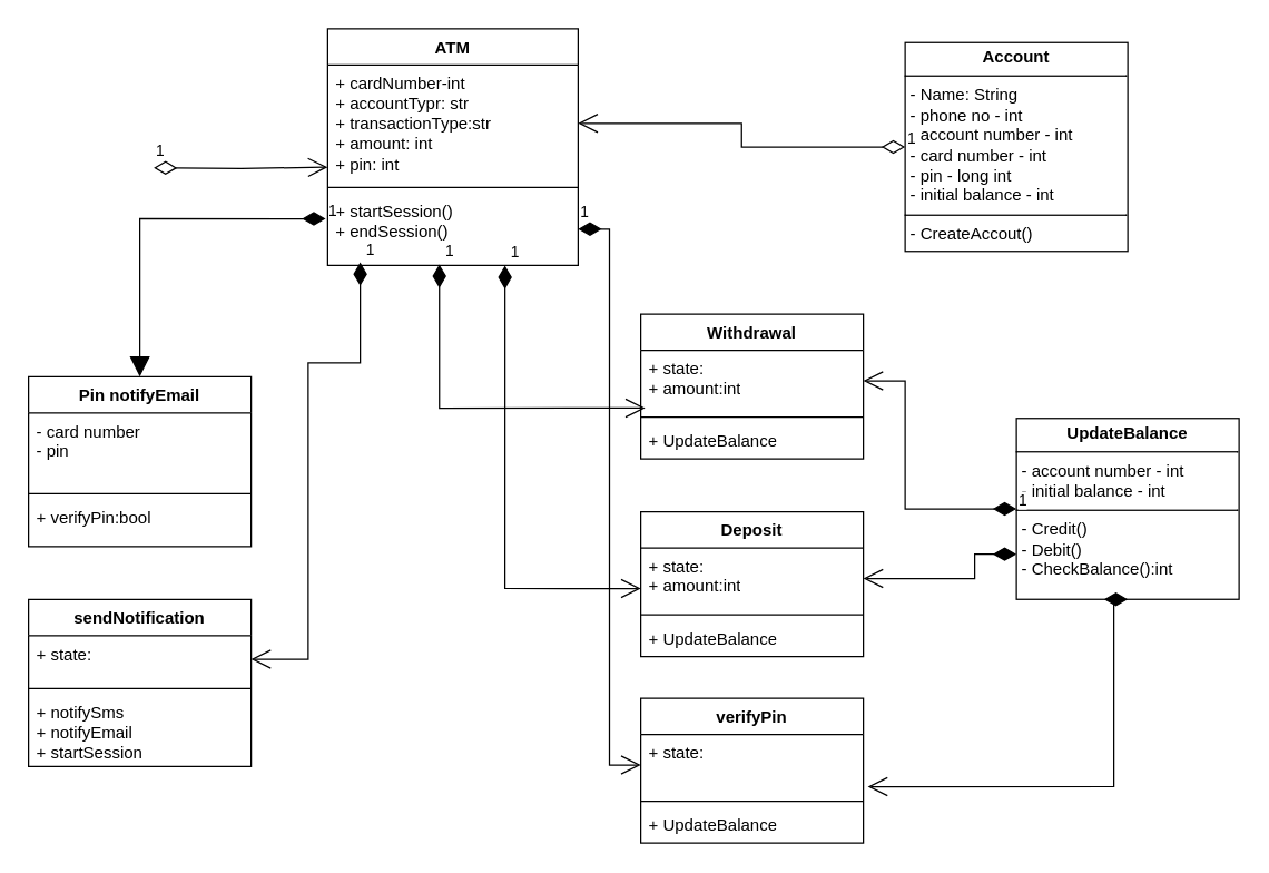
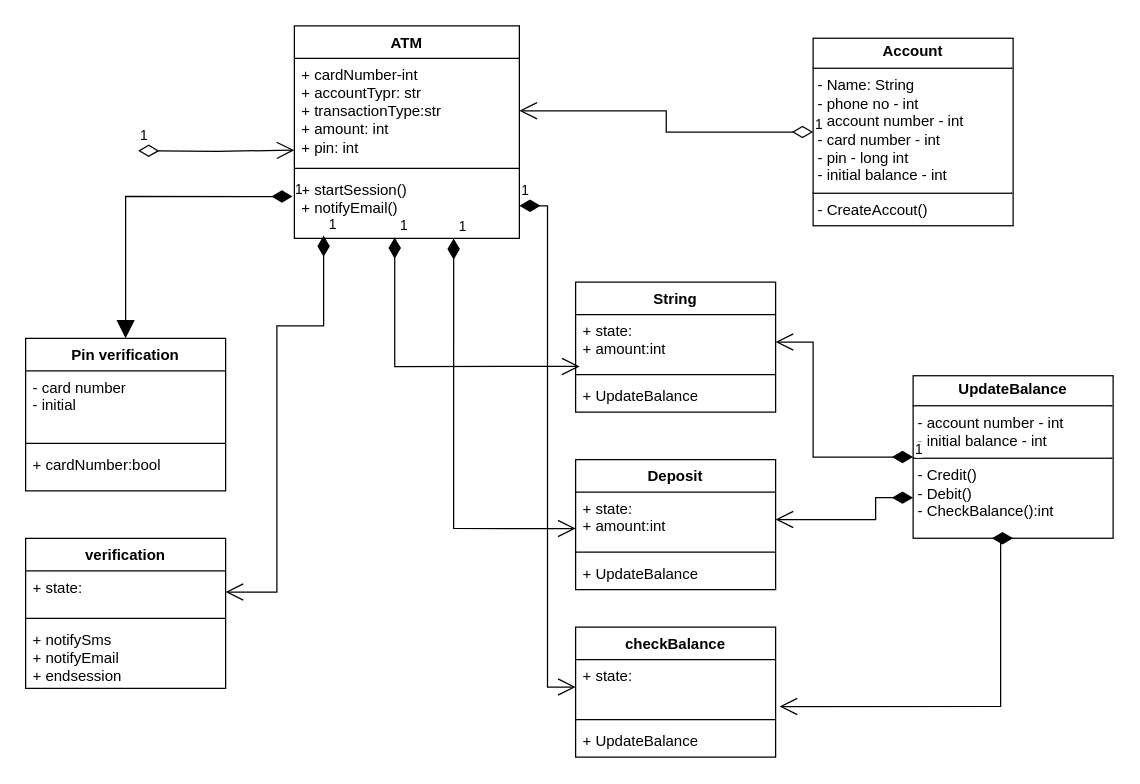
  <mxCell id="0" />
  <mxCell id="1" parent="0" />
  <mxCell id="2" value="&lt;p style=&quot;margin:0px;margin-top:4px;text-align:center;&quot;&gt;&lt;b&gt;Account&lt;/b&gt;&lt;/p&gt;&lt;hr size=&quot;1&quot; style=&quot;border-style:solid;&quot;&gt;&lt;p style=&quot;margin:0px;margin-left:4px;&quot;&gt;- Name: String&lt;/p&gt;&lt;p style=&quot;margin:0px;margin-left:4px;&quot;&gt;- phone no - int&lt;/p&gt;&lt;p style=&quot;margin:0px;margin-left:4px;&quot;&gt;- account number - int&lt;/p&gt;&lt;p style=&quot;margin:0px;margin-left:4px;&quot;&gt;- card number - int&lt;/p&gt;&lt;p style=&quot;margin:0px;margin-left:4px;&quot;&gt;- pin - long int&lt;/p&gt;&lt;p style=&quot;margin:0px;margin-left:4px;&quot;&gt;- initial balance - int&lt;/p&gt;&lt;hr size=&quot;1&quot; style=&quot;border-style:solid;&quot;&gt;&lt;p style=&quot;margin:0px;margin-left:4px;&quot;&gt;- CreateAccout()&lt;/p&gt;" style="verticalAlign=top;align=left;overflow=fill;html=1;whiteSpace=wrap;" vertex="1" parent="1"><mxGeometry x="650" y="30" width="160" height="150" as="geometry" /></mxCell>
  <mxCell id="3" value="&lt;p style=&quot;margin:0px;margin-top:4px;text-align:center;&quot;&gt;&lt;b&gt;UpdateBalance&lt;/b&gt;&lt;/p&gt;&lt;hr size=&quot;1&quot; style=&quot;border-style:solid;&quot;&gt;&lt;p style=&quot;margin:0px;margin-left:4px;&quot;&gt;&lt;span style=&quot;background-color: transparent; color: light-dark(rgb(0, 0, 0), rgb(255, 255, 255));&quot;&gt;- account number - int&lt;/span&gt;&lt;/p&gt;&lt;p style=&quot;margin:0px;margin-left:4px;&quot;&gt;- initial balance - int&lt;/p&gt;&lt;hr size=&quot;1&quot; style=&quot;border-style:solid;&quot;&gt;&lt;p style=&quot;margin:0px;margin-left:4px;&quot;&gt;- Credit()&lt;/p&gt;&lt;p style=&quot;margin:0px;margin-left:4px;&quot;&gt;- Debit()&lt;/p&gt;&lt;p style=&quot;margin:0px;margin-left:4px;&quot;&gt;- CheckBalance():int&lt;/p&gt;" style="verticalAlign=top;align=left;overflow=fill;html=1;whiteSpace=wrap;" vertex="1" parent="1"><mxGeometry x="730" y="300" width="160" height="130" as="geometry" /></mxCell>
- <mxCell id="4" value="Pin notifyEmail" style="swimlane;fontStyle=1;align=center;verticalAlign=top;childLayout=stackLayout;horizontal=1;startSize=26;horizontalStack=0;resizeParent=1;resizeParentMax=0;resizeLast=0;collapsible=1;marginBottom=0;whiteSpace=wrap;html=1;" vertex="1" parent="1"><mxGeometry x="20" y="270" width="160" height="122" as="geometry" /></mxCell>
- <mxCell id="5" value="- card number&lt;div&gt;- pin&lt;/div&gt;" style="text;strokeColor=none;fillColor=none;align=left;verticalAlign=top;spacingLeft=4;spacingRight=4;overflow=hidden;rotatable=0;points=[[0,0.5],[1,0.5]];portConstraint=eastwest;whiteSpace=wrap;html=1;" vertex="1" parent="4"><mxGeometry y="26" width="160" height="54" as="geometry" /></mxCell>
+ <mxCell id="4" value="Pin verification" style="swimlane;fontStyle=1;align=center;verticalAlign=top;childLayout=stackLayout;horizontal=1;startSize=26;horizontalStack=0;resizeParent=1;resizeParentMax=0;resizeLast=0;collapsible=1;marginBottom=0;whiteSpace=wrap;html=1;" vertex="1" parent="1"><mxGeometry x="20" y="270" width="160" height="122" as="geometry" /></mxCell>
+ <mxCell id="5" value="- card number&lt;div&gt;- initial&lt;/div&gt;" style="text;strokeColor=none;fillColor=none;align=left;verticalAlign=top;spacingLeft=4;spacingRight=4;overflow=hidden;rotatable=0;points=[[0,0.5],[1,0.5]];portConstraint=eastwest;whiteSpace=wrap;html=1;" vertex="1" parent="4"><mxGeometry y="26" width="160" height="54" as="geometry" /></mxCell>
  <mxCell id="6" value="" style="line;strokeWidth=1;fillColor=none;align=left;verticalAlign=middle;spacingTop=-1;spacingLeft=3;spacingRight=3;rotatable=0;labelPosition=right;points=[];portConstraint=eastwest;strokeColor=inherit;" vertex="1" parent="4"><mxGeometry y="80" width="160" height="8" as="geometry" /></mxCell>
- <mxCell id="7" value="+ verifyPin:bool" style="text;strokeColor=none;fillColor=none;align=left;verticalAlign=top;spacingLeft=4;spacingRight=4;overflow=hidden;rotatable=0;points=[[0,0.5],[1,0.5]];portConstraint=eastwest;whiteSpace=wrap;html=1;" vertex="1" parent="4"><mxGeometry y="88" width="160" height="34" as="geometry" /></mxCell>
- <mxCell id="8" value="Withdrawal" style="swimlane;fontStyle=1;align=center;verticalAlign=top;childLayout=stackLayout;horizontal=1;startSize=26;horizontalStack=0;resizeParent=1;resizeParentMax=0;resizeLast=0;collapsible=1;marginBottom=0;whiteSpace=wrap;html=1;" vertex="1" parent="1"><mxGeometry x="460" y="225" width="160" height="104" as="geometry" /></mxCell>
+ <mxCell id="7" value="+ cardNumber:bool" style="text;strokeColor=none;fillColor=none;align=left;verticalAlign=top;spacingLeft=4;spacingRight=4;overflow=hidden;rotatable=0;points=[[0,0.5],[1,0.5]];portConstraint=eastwest;whiteSpace=wrap;html=1;" vertex="1" parent="4"><mxGeometry y="88" width="160" height="34" as="geometry" /></mxCell>
+ <mxCell id="8" value="String" style="swimlane;fontStyle=1;align=center;verticalAlign=top;childLayout=stackLayout;horizontal=1;startSize=26;horizontalStack=0;resizeParent=1;resizeParentMax=0;resizeLast=0;collapsible=1;marginBottom=0;whiteSpace=wrap;html=1;" vertex="1" parent="1"><mxGeometry x="460" y="225" width="160" height="104" as="geometry" /></mxCell>
  <mxCell id="9" value="+ state:&amp;nbsp;&lt;div&gt;+ amount:int&lt;/div&gt;" style="text;strokeColor=none;fillColor=none;align=left;verticalAlign=top;spacingLeft=4;spacingRight=4;overflow=hidden;rotatable=0;points=[[0,0.5],[1,0.5]];portConstraint=eastwest;whiteSpace=wrap;html=1;" vertex="1" parent="8"><mxGeometry y="26" width="160" height="44" as="geometry" /></mxCell>
  <mxCell id="10" value="" style="line;strokeWidth=1;fillColor=none;align=left;verticalAlign=middle;spacingTop=-1;spacingLeft=3;spacingRight=3;rotatable=0;labelPosition=right;points=[];portConstraint=eastwest;strokeColor=inherit;" vertex="1" parent="8"><mxGeometry y="70" width="160" height="8" as="geometry" /></mxCell>
  <mxCell id="11" value="+ UpdateBalance" style="text;strokeColor=none;fillColor=none;align=left;verticalAlign=top;spacingLeft=4;spacingRight=4;overflow=hidden;rotatable=0;points=[[0,0.5],[1,0.5]];portConstraint=eastwest;whiteSpace=wrap;html=1;" vertex="1" parent="8"><mxGeometry y="78" width="160" height="26" as="geometry" /></mxCell>
- <mxCell id="12" value="verifyPin" style="swimlane;fontStyle=1;align=center;verticalAlign=top;childLayout=stackLayout;horizontal=1;startSize=26;horizontalStack=0;resizeParent=1;resizeParentMax=0;resizeLast=0;collapsible=1;marginBottom=0;whiteSpace=wrap;html=1;" vertex="1" parent="1"><mxGeometry x="460" y="501" width="160" height="104" as="geometry" /></mxCell>
+ <mxCell id="12" value="checkBalance" style="swimlane;fontStyle=1;align=center;verticalAlign=top;childLayout=stackLayout;horizontal=1;startSize=26;horizontalStack=0;resizeParent=1;resizeParentMax=0;resizeLast=0;collapsible=1;marginBottom=0;whiteSpace=wrap;html=1;" vertex="1" parent="1"><mxGeometry x="460" y="501" width="160" height="104" as="geometry" /></mxCell>
  <mxCell id="13" value="+ state:&amp;nbsp;" style="text;strokeColor=none;fillColor=none;align=left;verticalAlign=top;spacingLeft=4;spacingRight=4;overflow=hidden;rotatable=0;points=[[0,0.5],[1,0.5]];portConstraint=eastwest;whiteSpace=wrap;html=1;" vertex="1" parent="12"><mxGeometry y="26" width="160" height="44" as="geometry" /></mxCell>
  <mxCell id="14" value="" style="line;strokeWidth=1;fillColor=none;align=left;verticalAlign=middle;spacingTop=-1;spacingLeft=3;spacingRight=3;rotatable=0;labelPosition=right;points=[];portConstraint=eastwest;strokeColor=inherit;" vertex="1" parent="12"><mxGeometry y="70" width="160" height="8" as="geometry" /></mxCell>
  <mxCell id="15" value="+ UpdateBalance" style="text;strokeColor=none;fillColor=none;align=left;verticalAlign=top;spacingLeft=4;spacingRight=4;overflow=hidden;rotatable=0;points=[[0,0.5],[1,0.5]];portConstraint=eastwest;whiteSpace=wrap;html=1;" vertex="1" parent="12"><mxGeometry y="78" width="160" height="26" as="geometry" /></mxCell>
  <mxCell id="16" value="Deposit" style="swimlane;fontStyle=1;align=center;verticalAlign=top;childLayout=stackLayout;horizontal=1;startSize=26;horizontalStack=0;resizeParent=1;resizeParentMax=0;resizeLast=0;collapsible=1;marginBottom=0;whiteSpace=wrap;html=1;" vertex="1" parent="1"><mxGeometry x="460" y="367" width="160" height="104" as="geometry" /></mxCell>
  <mxCell id="17" value="+ state:&amp;nbsp;&lt;div&gt;+ amount:int&lt;/div&gt;" style="text;strokeColor=none;fillColor=none;align=left;verticalAlign=top;spacingLeft=4;spacingRight=4;overflow=hidden;rotatable=0;points=[[0,0.5],[1,0.5]];portConstraint=eastwest;whiteSpace=wrap;html=1;" vertex="1" parent="16"><mxGeometry y="26" width="160" height="44" as="geometry" /></mxCell>
  <mxCell id="18" value="" style="line;strokeWidth=1;fillColor=none;align=left;verticalAlign=middle;spacingTop=-1;spacingLeft=3;spacingRight=3;rotatable=0;labelPosition=right;points=[];portConstraint=eastwest;strokeColor=inherit;" vertex="1" parent="16"><mxGeometry y="70" width="160" height="8" as="geometry" /></mxCell>
  <mxCell id="19" value="+ UpdateBalance" style="text;strokeColor=none;fillColor=none;align=left;verticalAlign=top;spacingLeft=4;spacingRight=4;overflow=hidden;rotatable=0;points=[[0,0.5],[1,0.5]];portConstraint=eastwest;whiteSpace=wrap;html=1;" vertex="1" parent="16"><mxGeometry y="78" width="160" height="26" as="geometry" /></mxCell>
- <mxCell id="20" value="sendNotification" style="swimlane;fontStyle=1;align=center;verticalAlign=top;childLayout=stackLayout;horizontal=1;startSize=26;horizontalStack=0;resizeParent=1;resizeParentMax=0;resizeLast=0;collapsible=1;marginBottom=0;whiteSpace=wrap;html=1;" vertex="1" parent="1"><mxGeometry x="20" y="430" width="160" height="120" as="geometry" /></mxCell>
+ <mxCell id="20" value="verification" style="swimlane;fontStyle=1;align=center;verticalAlign=top;childLayout=stackLayout;horizontal=1;startSize=26;horizontalStack=0;resizeParent=1;resizeParentMax=0;resizeLast=0;collapsible=1;marginBottom=0;whiteSpace=wrap;html=1;" vertex="1" parent="1"><mxGeometry x="20" y="430" width="160" height="120" as="geometry" /></mxCell>
  <mxCell id="21" value="+ state:&amp;nbsp;" style="text;strokeColor=none;fillColor=none;align=left;verticalAlign=top;spacingLeft=4;spacingRight=4;overflow=hidden;rotatable=0;points=[[0,0.5],[1,0.5]];portConstraint=eastwest;whiteSpace=wrap;html=1;" vertex="1" parent="20"><mxGeometry y="26" width="160" height="34" as="geometry" /></mxCell>
  <mxCell id="22" value="" style="line;strokeWidth=1;fillColor=none;align=left;verticalAlign=middle;spacingTop=-1;spacingLeft=3;spacingRight=3;rotatable=0;labelPosition=right;points=[];portConstraint=eastwest;strokeColor=inherit;" vertex="1" parent="20"><mxGeometry y="60" width="160" height="8" as="geometry" /></mxCell>
- <mxCell id="23" value="+ notifySms&lt;div&gt;+ notifyEmail&lt;/div&gt;&lt;div&gt;+ startSession&lt;/div&gt;" style="text;strokeColor=none;fillColor=none;align=left;verticalAlign=top;spacingLeft=4;spacingRight=4;overflow=hidden;rotatable=0;points=[[0,0.5],[1,0.5]];portConstraint=eastwest;whiteSpace=wrap;html=1;" vertex="1" parent="20"><mxGeometry y="68" width="160" height="52" as="geometry" /></mxCell>
+ <mxCell id="23" value="+ notifySms&lt;div&gt;+ notifyEmail&lt;/div&gt;&lt;div&gt;+ endsession&lt;/div&gt;" style="text;strokeColor=none;fillColor=none;align=left;verticalAlign=top;spacingLeft=4;spacingRight=4;overflow=hidden;rotatable=0;points=[[0,0.5],[1,0.5]];portConstraint=eastwest;whiteSpace=wrap;html=1;" vertex="1" parent="20"><mxGeometry y="68" width="160" height="52" as="geometry" /></mxCell>
  <mxCell id="24" value="ATM" style="swimlane;fontStyle=1;align=center;verticalAlign=top;childLayout=stackLayout;horizontal=1;startSize=26;horizontalStack=0;resizeParent=1;resizeParentMax=0;resizeLast=0;collapsible=1;marginBottom=0;whiteSpace=wrap;html=1;" vertex="1" parent="1"><mxGeometry x="235" y="20" width="180" height="170" as="geometry" /></mxCell>
  <mxCell id="25" value="+ cardNumber-int&lt;div&gt;+ accountTypr: str&lt;/div&gt;&lt;div&gt;+ transactionType:str&lt;/div&gt;&lt;div&gt;+ amount: int&lt;/div&gt;&lt;div&gt;+ pin: int&lt;/div&gt;" style="text;strokeColor=none;fillColor=none;align=left;verticalAlign=top;spacingLeft=4;spacingRight=4;overflow=hidden;rotatable=0;points=[[0,0.5],[1,0.5]];portConstraint=eastwest;whiteSpace=wrap;html=1;" vertex="1" parent="24"><mxGeometry y="26" width="180" height="84" as="geometry" /></mxCell>
  <mxCell id="26" value="" style="line;strokeWidth=1;fillColor=none;align=left;verticalAlign=middle;spacingTop=-1;spacingLeft=3;spacingRight=3;rotatable=0;labelPosition=right;points=[];portConstraint=eastwest;strokeColor=inherit;" vertex="1" parent="24"><mxGeometry y="110" width="180" height="8" as="geometry" /></mxCell>
- <mxCell id="27" value="+ startSession()&lt;div&gt;+ endSession()&lt;/div&gt;" style="text;strokeColor=none;fillColor=none;align=left;verticalAlign=top;spacingLeft=4;spacingRight=4;overflow=hidden;rotatable=0;points=[[0,0.5],[1,0.5]];portConstraint=eastwest;whiteSpace=wrap;html=1;" vertex="1" parent="24"><mxGeometry y="118" width="180" height="52" as="geometry" /></mxCell>
+ <mxCell id="27" value="+ startSession()&lt;div&gt;+ notifyEmail()&lt;/div&gt;" style="text;strokeColor=none;fillColor=none;align=left;verticalAlign=top;spacingLeft=4;spacingRight=4;overflow=hidden;rotatable=0;points=[[0,0.5],[1,0.5]];portConstraint=eastwest;whiteSpace=wrap;html=1;" vertex="1" parent="24"><mxGeometry y="118" width="180" height="52" as="geometry" /></mxCell>
  <mxCell id="28" value="1" style="endArrow=open;html=1;endSize=12;startArrow=diamondThin;startSize=14;startFill=0;edgeStyle=orthogonalEdgeStyle;align=left;verticalAlign=bottom;rounded=0;" edge="1" parent="1"><mxGeometry x="-1" y="3" relative="1" as="geometry"><mxPoint x="110" y="120" as="sourcePoint" /><mxPoint x="235" y="119.5" as="targetPoint" /></mxGeometry></mxCell>
  <mxCell id="29" value="1" style="endArrow=open;html=1;endSize=12;startArrow=diamondThin;startSize=14;startFill=1;edgeStyle=orthogonalEdgeStyle;align=left;verticalAlign=bottom;rounded=0;exitX=0;exitY=0.5;exitDx=0;exitDy=0;entryX=1;entryY=0.5;entryDx=0;entryDy=0;" edge="1" parent="1" source="3" target="9"><mxGeometry x="-1" y="3" relative="1" as="geometry"><mxPoint x="340" y="400" as="sourcePoint" /><mxPoint x="700" y="281" as="targetPoint" /><Array as="points"><mxPoint x="650" y="273" /></Array></mxGeometry></mxCell>
  <mxCell id="30" value="" style="endArrow=open;html=1;endSize=12;startArrow=diamondThin;startSize=14;startFill=1;edgeStyle=orthogonalEdgeStyle;align=left;verticalAlign=bottom;rounded=0;exitX=0;exitY=0.75;exitDx=0;exitDy=0;entryX=1;entryY=0.5;entryDx=0;entryDy=0;" edge="1" parent="1" source="3" target="17"><mxGeometry x="-1" y="41" relative="1" as="geometry"><mxPoint x="770" y="563" as="sourcePoint" /><mxPoint x="660" y="471" as="targetPoint" /><Array as="points"><mxPoint x="700" y="398" /><mxPoint x="700" y="415" /></Array><mxPoint x="1" y="7" as="offset" /></mxGeometry></mxCell>
  <mxCell id="31" value="" style="endArrow=open;html=1;endSize=12;startArrow=diamondThin;startSize=14;startFill=1;edgeStyle=orthogonalEdgeStyle;align=left;verticalAlign=bottom;rounded=0;exitX=0.5;exitY=1;exitDx=0;exitDy=0;entryX=1.02;entryY=0.855;entryDx=0;entryDy=0;entryPerimeter=0;" edge="1" parent="1" source="3" target="13"><mxGeometry x="-1" y="3" relative="1" as="geometry"><mxPoint x="770" y="582" as="sourcePoint" /><mxPoint x="660" y="490" as="targetPoint" /><Array as="points"><mxPoint x="800" y="430" /><mxPoint x="800" y="565" /></Array></mxGeometry></mxCell>
  <mxCell id="32" value="1" style="endArrow=open;html=1;endSize=12;startArrow=diamondThin;startSize=14;startFill=0;edgeStyle=orthogonalEdgeStyle;align=left;verticalAlign=bottom;rounded=0;entryX=1;entryY=0.5;entryDx=0;entryDy=0;" edge="1" parent="1" source="2" target="25"><mxGeometry x="-1" y="3" relative="1" as="geometry"><mxPoint x="450" y="110" as="sourcePoint" /><mxPoint x="610" y="110" as="targetPoint" /></mxGeometry></mxCell>
  <mxCell id="33" value="1" style="endArrow=block;html=1;endSize=12;startArrow=diamondThin;startSize=14;startFill=1;edgeStyle=orthogonalEdgeStyle;align=left;verticalAlign=bottom;rounded=0;exitX=-0.008;exitY=0.358;exitDx=0;exitDy=0;exitPerimeter=0;entryX=0.5;entryY=0;entryDx=0;entryDy=0;" edge="1" parent="1" source="27" target="4"><mxGeometry x="-1" y="3" relative="1" as="geometry"><mxPoint x="340" y="340" as="sourcePoint" /><mxPoint x="500" y="340" as="targetPoint" /></mxGeometry></mxCell>
  <mxCell id="34" value="1" style="endArrow=open;html=1;endSize=12;startArrow=diamondThin;startSize=14;startFill=1;edgeStyle=orthogonalEdgeStyle;align=left;verticalAlign=bottom;rounded=0;exitX=0.13;exitY=0.958;exitDx=0;exitDy=0;exitPerimeter=0;entryX=1;entryY=0.5;entryDx=0;entryDy=0;" edge="1" parent="1" source="27" target="21"><mxGeometry x="-1" y="3" relative="1" as="geometry"><mxPoint x="340" y="340" as="sourcePoint" /><mxPoint x="220" y="490" as="targetPoint" /><Array as="points"><mxPoint x="258" y="260" /><mxPoint x="221" y="260" /><mxPoint x="221" y="473" /></Array></mxGeometry></mxCell>
  <mxCell id="35" value="1" style="endArrow=open;html=1;endSize=12;startArrow=diamondThin;startSize=14;startFill=1;edgeStyle=orthogonalEdgeStyle;align=left;verticalAlign=bottom;rounded=0;exitX=0.446;exitY=0.988;exitDx=0;exitDy=0;exitPerimeter=0;entryX=0.02;entryY=0.945;entryDx=0;entryDy=0;entryPerimeter=0;" edge="1" parent="1" source="27" target="9"><mxGeometry x="-1" y="3" relative="1" as="geometry"><mxPoint x="340" y="340" as="sourcePoint" /><mxPoint x="500" y="340" as="targetPoint" /></mxGeometry></mxCell>
  <mxCell id="36" value="1" style="endArrow=open;html=1;endSize=12;startArrow=diamondThin;startSize=14;startFill=1;edgeStyle=orthogonalEdgeStyle;align=left;verticalAlign=bottom;rounded=0;entryX=0;entryY=0.5;entryDx=0;entryDy=0;exitX=1;exitY=0.5;exitDx=0;exitDy=0;" edge="1" parent="1" source="27" target="13"><mxGeometry x="-1" y="3" relative="1" as="geometry"><mxPoint x="320" y="200" as="sourcePoint" /><mxPoint x="488" y="514" as="targetPoint" /></mxGeometry></mxCell>
  <mxCell id="37" value="1" style="endArrow=open;html=1;endSize=12;startArrow=diamondThin;startSize=14;startFill=1;edgeStyle=orthogonalEdgeStyle;align=left;verticalAlign=bottom;rounded=0;exitX=0.708;exitY=1.004;exitDx=0;exitDy=0;exitPerimeter=0;entryX=0;entryY=0.664;entryDx=0;entryDy=0;entryPerimeter=0;" edge="1" parent="1" source="27" target="17"><mxGeometry x="-1" y="3" relative="1" as="geometry"><mxPoint x="310" y="420" as="sourcePoint" /><mxPoint x="350" y="480" as="targetPoint" /><Array as="points"><mxPoint x="362" y="422" /></Array></mxGeometry></mxCell>
